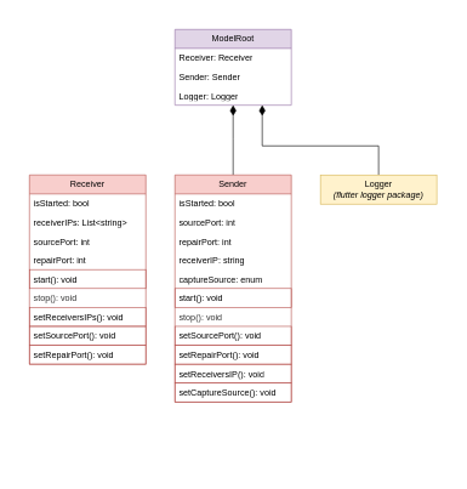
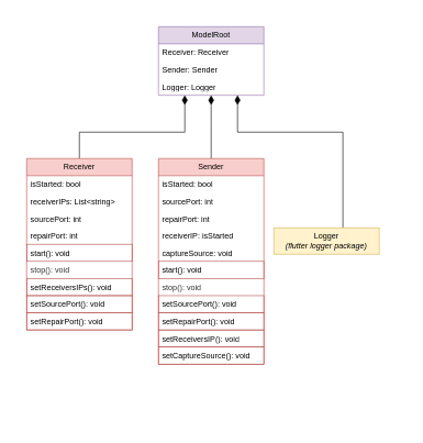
  <mxCell id="0" />
  <mxCell id="1" parent="0" />
  <mxCell id="2" value="" style="rounded=0;whiteSpace=wrap;html=1;fontFamily=Helvetica;fontSize=11;fontColor=default;labelBackgroundColor=default;strokeColor=none;" parent="1" vertex="1"><mxGeometry x="20" y="20" width="600" height="630" as="geometry" /></mxCell>
  <mxCell id="3" value="ModelRoot" style="swimlane;fontStyle=0;childLayout=stackLayout;horizontal=1;startSize=26;fillColor=#e1d5e7;horizontalStack=0;resizeParent=1;resizeParentMax=0;resizeLast=0;collapsible=1;marginBottom=0;whiteSpace=wrap;html=1;strokeColor=#9673a6;" parent="1" vertex="1"><mxGeometry x="240" y="40" width="160" height="104" as="geometry" /></mxCell>
  <mxCell id="4" value="&lt;span style=&quot;text-align: center;&quot;&gt;Receiver&lt;/span&gt;: Receiver" style="text;strokeColor=none;fillColor=none;align=left;verticalAlign=top;spacingLeft=4;spacingRight=4;overflow=hidden;rotatable=0;points=[[0,0.5],[1,0.5]];portConstraint=eastwest;whiteSpace=wrap;html=1;" parent="3" vertex="1"><mxGeometry y="26" width="160" height="26" as="geometry" /></mxCell>
  <mxCell id="5" value="&lt;span style=&quot;text-align: center;&quot;&gt;Sender&lt;/span&gt;: Sender" style="text;strokeColor=none;fillColor=none;align=left;verticalAlign=top;spacingLeft=4;spacingRight=4;overflow=hidden;rotatable=0;points=[[0,0.5],[1,0.5]];portConstraint=eastwest;whiteSpace=wrap;html=1;" parent="3" vertex="1"><mxGeometry y="52" width="160" height="26" as="geometry" /></mxCell>
  <mxCell id="6" value="&lt;span style=&quot;text-align: center;&quot;&gt;Logger&lt;/span&gt;: Logger" style="text;strokeColor=none;fillColor=none;align=left;verticalAlign=top;spacingLeft=4;spacingRight=4;overflow=hidden;rotatable=0;points=[[0,0.5],[1,0.5]];portConstraint=eastwest;whiteSpace=wrap;html=1;" vertex="1" parent="3"><mxGeometry y="78" width="160" height="26" as="geometry" /></mxCell>
+ <mxCell id="7" style="edgeStyle=orthogonalEdgeStyle;rounded=0;orthogonalLoop=1;jettySize=auto;html=1;strokeColor=default;align=center;verticalAlign=middle;fontFamily=Helvetica;fontSize=11;fontColor=default;labelBackgroundColor=default;endArrow=diamondThin;endFill=1;endSize=12;" edge="1" parent="1" source="8" target="3"><mxGeometry relative="1" as="geometry"><Array as="points"><mxPoint x="120" y="200" /><mxPoint x="280" y="200" /></Array></mxGeometry></mxCell>
  <mxCell id="8" value="Receiver" style="swimlane;fontStyle=0;childLayout=stackLayout;horizontal=1;startSize=26;fillColor=#f8cecc;horizontalStack=0;resizeParent=1;resizeParentMax=0;resizeLast=0;collapsible=1;marginBottom=0;whiteSpace=wrap;html=1;strokeColor=#b85450;" parent="1" vertex="1"><mxGeometry x="40" y="240" width="160" height="260" as="geometry" /></mxCell>
  <mxCell id="9" value="isStarted: bool" style="text;strokeColor=none;fillColor=none;align=left;verticalAlign=top;spacingLeft=4;spacingRight=4;overflow=hidden;rotatable=0;points=[[0,0.5],[1,0.5]];portConstraint=eastwest;whiteSpace=wrap;html=1;" parent="8" vertex="1"><mxGeometry y="26" width="160" height="26" as="geometry" /></mxCell>
  <mxCell id="10" value="receiverIPs: List&amp;lt;string&amp;gt;" style="text;strokeColor=none;fillColor=none;align=left;verticalAlign=top;spacingLeft=4;spacingRight=4;overflow=hidden;rotatable=0;points=[[0,0.5],[1,0.5]];portConstraint=eastwest;whiteSpace=wrap;html=1;" parent="8" vertex="1"><mxGeometry y="52" width="160" height="26" as="geometry" /></mxCell>
  <mxCell id="11" value="sourcePort: int" style="text;strokeColor=none;fillColor=none;align=left;verticalAlign=top;spacingLeft=4;spacingRight=4;overflow=hidden;rotatable=0;points=[[0,0.5],[1,0.5]];portConstraint=eastwest;whiteSpace=wrap;html=1;" parent="8" vertex="1"><mxGeometry y="78" width="160" height="26" as="geometry" /></mxCell>
  <mxCell id="12" value="repairPort: int" style="text;strokeColor=none;fillColor=none;align=left;verticalAlign=top;spacingLeft=4;spacingRight=4;overflow=hidden;rotatable=0;points=[[0,0.5],[1,0.5]];portConstraint=eastwest;whiteSpace=wrap;html=1;" parent="8" vertex="1"><mxGeometry y="104" width="160" height="26" as="geometry" /></mxCell>
  <mxCell id="13" value="start(): void" style="text;strokeColor=#b85450;fillColor=none;align=left;verticalAlign=top;spacingLeft=4;spacingRight=4;overflow=hidden;rotatable=0;points=[[0,0.5],[1,0.5]];portConstraint=eastwest;whiteSpace=wrap;html=1;perimeterSpacing=0;rounded=0;glass=0;" parent="8" vertex="1"><mxGeometry y="130" width="160" height="26" as="geometry" /></mxCell>
  <mxCell id="14" value="stop(): void" style="text;strokeColor=none;fillColor=none;align=left;verticalAlign=top;spacingLeft=4;spacingRight=4;overflow=hidden;rotatable=0;points=[[0,0.5],[1,0.5]];portConstraint=eastwest;whiteSpace=wrap;html=1;fontColor=#333333;" parent="8" vertex="1"><mxGeometry y="156" width="160" height="26" as="geometry" /></mxCell>
  <mxCell id="15" value="setReceiversIPs(): void" style="text;strokeColor=#b85450;fillColor=none;align=left;verticalAlign=top;spacingLeft=4;spacingRight=4;overflow=hidden;rotatable=0;points=[[0,0.5],[1,0.5]];portConstraint=eastwest;whiteSpace=wrap;html=1;perimeterSpacing=0;rounded=0;glass=0;" vertex="1" parent="8"><mxGeometry y="182" width="160" height="26" as="geometry" /></mxCell>
  <mxCell id="16" value="setSourcePort(): void" style="text;strokeColor=#b85450;fillColor=none;align=left;verticalAlign=top;spacingLeft=4;spacingRight=4;overflow=hidden;rotatable=0;points=[[0,0.5],[1,0.5]];portConstraint=eastwest;whiteSpace=wrap;html=1;perimeterSpacing=0;rounded=0;glass=0;" vertex="1" parent="8"><mxGeometry y="208" width="160" height="26" as="geometry" /></mxCell>
  <mxCell id="17" value="setRepairPort(): void" style="text;strokeColor=#b85450;fillColor=none;align=left;verticalAlign=top;spacingLeft=4;spacingRight=4;overflow=hidden;rotatable=0;points=[[0,0.5],[1,0.5]];portConstraint=eastwest;whiteSpace=wrap;html=1;perimeterSpacing=0;rounded=0;glass=0;" vertex="1" parent="8"><mxGeometry y="234" width="160" height="26" as="geometry" /></mxCell>
  <mxCell id="18" style="edgeStyle=orthogonalEdgeStyle;shape=connector;rounded=0;orthogonalLoop=1;jettySize=auto;html=1;strokeColor=default;align=center;verticalAlign=middle;fontFamily=Helvetica;fontSize=11;fontColor=default;labelBackgroundColor=default;endArrow=diamondThin;endFill=1;endSize=12;" parent="1" source="19" target="3" edge="1"><mxGeometry relative="1" as="geometry"><Array as="points"><mxPoint x="320" y="190" /><mxPoint x="320" y="190" /></Array></mxGeometry></mxCell>
  <mxCell id="19" value="Sender" style="swimlane;fontStyle=0;childLayout=stackLayout;horizontal=1;startSize=26;fillColor=#f8cecc;horizontalStack=0;resizeParent=1;resizeParentMax=0;resizeLast=0;collapsible=1;marginBottom=0;whiteSpace=wrap;html=1;strokeColor=#b85450;" parent="1" vertex="1"><mxGeometry x="240" y="240" width="160" height="312" as="geometry" /></mxCell>
  <mxCell id="20" value="isStarted: bool" style="text;strokeColor=none;fillColor=none;align=left;verticalAlign=top;spacingLeft=4;spacingRight=4;overflow=hidden;rotatable=0;points=[[0,0.5],[1,0.5]];portConstraint=eastwest;whiteSpace=wrap;html=1;" parent="19" vertex="1"><mxGeometry y="26" width="160" height="26" as="geometry" /></mxCell>
  <mxCell id="21" value="sourcePort: int" style="text;strokeColor=none;fillColor=none;align=left;verticalAlign=top;spacingLeft=4;spacingRight=4;overflow=hidden;rotatable=0;points=[[0,0.5],[1,0.5]];portConstraint=eastwest;whiteSpace=wrap;html=1;" parent="19" vertex="1"><mxGeometry y="52" width="160" height="26" as="geometry" /></mxCell>
  <mxCell id="22" value="repairPort: int" style="text;strokeColor=none;fillColor=none;align=left;verticalAlign=top;spacingLeft=4;spacingRight=4;overflow=hidden;rotatable=0;points=[[0,0.5],[1,0.5]];portConstraint=eastwest;whiteSpace=wrap;html=1;" parent="19" vertex="1"><mxGeometry y="78" width="160" height="26" as="geometry" /></mxCell>
- <mxCell id="23" value="receiverIP: string&amp;nbsp;" style="text;strokeColor=none;fillColor=none;align=left;verticalAlign=top;spacingLeft=4;spacingRight=4;overflow=hidden;rotatable=0;points=[[0,0.5],[1,0.5]];portConstraint=eastwest;whiteSpace=wrap;html=1;" parent="19" vertex="1"><mxGeometry y="104" width="160" height="26" as="geometry" /></mxCell>
- <mxCell id="24" value="captureSource: enum" style="text;strokeColor=none;fillColor=none;align=left;verticalAlign=top;spacingLeft=4;spacingRight=4;overflow=hidden;rotatable=0;points=[[0,0.5],[1,0.5]];portConstraint=eastwest;whiteSpace=wrap;html=1;" parent="19" vertex="1"><mxGeometry y="130" width="160" height="26" as="geometry" /></mxCell>
+ <mxCell id="23" value="receiverIP: isStarted&amp;nbsp;" style="text;strokeColor=none;fillColor=none;align=left;verticalAlign=top;spacingLeft=4;spacingRight=4;overflow=hidden;rotatable=0;points=[[0,0.5],[1,0.5]];portConstraint=eastwest;whiteSpace=wrap;html=1;" parent="19" vertex="1"><mxGeometry y="104" width="160" height="26" as="geometry" /></mxCell>
+ <mxCell id="24" value="captureSource: void" style="text;strokeColor=none;fillColor=none;align=left;verticalAlign=top;spacingLeft=4;spacingRight=4;overflow=hidden;rotatable=0;points=[[0,0.5],[1,0.5]];portConstraint=eastwest;whiteSpace=wrap;html=1;" parent="19" vertex="1"><mxGeometry y="130" width="160" height="26" as="geometry" /></mxCell>
  <mxCell id="25" value="start(): void" style="text;strokeColor=#b85450;fillColor=none;align=left;verticalAlign=top;spacingLeft=4;spacingRight=4;overflow=hidden;rotatable=0;points=[[0,0.5],[1,0.5]];portConstraint=eastwest;whiteSpace=wrap;html=1;" parent="19" vertex="1"><mxGeometry y="156" width="160" height="26" as="geometry" /></mxCell>
  <mxCell id="26" value="stop(): void" style="text;strokeColor=none;fillColor=none;align=left;verticalAlign=top;spacingLeft=4;spacingRight=4;overflow=hidden;rotatable=0;points=[[0,0.5],[1,0.5]];portConstraint=eastwest;whiteSpace=wrap;html=1;fontColor=#333333;" parent="19" vertex="1"><mxGeometry y="182" width="160" height="26" as="geometry" /></mxCell>
  <mxCell id="27" value="setSourcePort(): void" style="text;strokeColor=#b85450;fillColor=none;align=left;verticalAlign=top;spacingLeft=4;spacingRight=4;overflow=hidden;rotatable=0;points=[[0,0.5],[1,0.5]];portConstraint=eastwest;whiteSpace=wrap;html=1;perimeterSpacing=0;rounded=0;glass=0;" vertex="1" parent="19"><mxGeometry y="208" width="160" height="26" as="geometry" /></mxCell>
  <mxCell id="28" value="setRepairPort(): void" style="text;strokeColor=#b85450;fillColor=none;align=left;verticalAlign=top;spacingLeft=4;spacingRight=4;overflow=hidden;rotatable=0;points=[[0,0.5],[1,0.5]];portConstraint=eastwest;whiteSpace=wrap;html=1;perimeterSpacing=0;rounded=0;glass=0;" vertex="1" parent="19"><mxGeometry y="234" width="160" height="26" as="geometry" /></mxCell>
  <mxCell id="29" value="setReceiversIP(): void" style="text;strokeColor=#b85450;fillColor=none;align=left;verticalAlign=top;spacingLeft=4;spacingRight=4;overflow=hidden;rotatable=0;points=[[0,0.5],[1,0.5]];portConstraint=eastwest;whiteSpace=wrap;html=1;perimeterSpacing=0;rounded=0;glass=0;" vertex="1" parent="19"><mxGeometry y="260" width="160" height="26" as="geometry" /></mxCell>
  <mxCell id="30" value="setCaptureSource(): void" style="text;strokeColor=#b85450;fillColor=none;align=left;verticalAlign=top;spacingLeft=4;spacingRight=4;overflow=hidden;rotatable=0;points=[[0,0.5],[1,0.5]];portConstraint=eastwest;whiteSpace=wrap;html=1;perimeterSpacing=0;rounded=0;glass=0;" vertex="1" parent="19"><mxGeometry y="286" width="160" height="26" as="geometry" /></mxCell>
  <mxCell id="31" style="edgeStyle=orthogonalEdgeStyle;rounded=0;orthogonalLoop=1;jettySize=auto;html=1;strokeColor=default;align=center;verticalAlign=middle;fontFamily=Helvetica;fontSize=11;fontColor=default;labelBackgroundColor=default;endArrow=diamondThin;endFill=1;endSize=12;" edge="1" parent="1" source="32" target="3"><mxGeometry relative="1" as="geometry"><Array as="points"><mxPoint x="520" y="200" /><mxPoint x="360" y="200" /></Array></mxGeometry></mxCell>
- <mxCell id="32" value="Logger&lt;div&gt;&lt;i&gt;(flutter logger package)&lt;/i&gt;&lt;/div&gt;" style="html=1;whiteSpace=wrap;fillColor=#fff2cc;strokeColor=#d6b656;" vertex="1" parent="1"><mxGeometry x="440" y="240" width="160" height="40" as="geometry" /></mxCell>
+ <mxCell id="32" value="Logger&lt;div&gt;&lt;i&gt;(flutter logger package)&lt;/i&gt;&lt;/div&gt;" style="html=1;whiteSpace=wrap;fillColor=#fff2cc;strokeColor=#d6b656;" vertex="1" parent="1"><mxGeometry x="415" y="345" width="160" height="40" as="geometry" /></mxCell>
